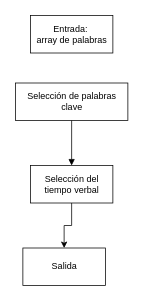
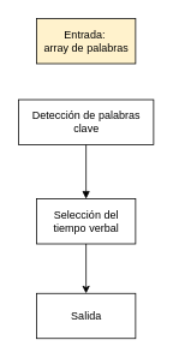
  <mxCell id="0" />
  <mxCell id="1" parent="0" />
- <mxCell id="2" value="Entrada:&amp;nbsp;&lt;br&gt;array de palabras&lt;br&gt;" style="html=1;" parent="1" vertex="1"><mxGeometry x="40" y="20" width="110" height="50" as="geometry" /></mxCell>
- <mxCell id="3" value="Selección de palabras&lt;br&gt;clave&lt;br&gt;" style="html=1;" parent="1" vertex="1"><mxGeometry x="20" y="110" width="150" height="50" as="geometry" /></mxCell>
- <mxCell id="4" value="Salida&lt;br&gt;" style="html=1;" parent="1" vertex="1"><mxGeometry x="30" y="330" width="110" height="50" as="geometry" /></mxCell>
+ <mxCell id="2" value="Entrada:&amp;nbsp;&lt;br&gt;array de palabras&lt;br&gt;" style="html=1;fillColor=#fff2cc;" parent="1" vertex="1"><mxGeometry x="40" y="20" width="110" height="50" as="geometry" /></mxCell>
+ <mxCell id="3" value="Detección de palabras&lt;br&gt;clave&lt;br&gt;" style="html=1;" parent="1" vertex="1"><mxGeometry x="20" y="110" width="150" height="50" as="geometry" /></mxCell>
+ <mxCell id="4" value="Salida&lt;br&gt;" style="html=1;" parent="1" vertex="1"><mxGeometry x="40" y="325" width="110" height="50" as="geometry" /></mxCell>
  <mxCell id="5" value="" style="html=1;verticalAlign=bottom;endArrow=block;entryX=0.5;entryY=0;entryDx=0;entryDy=0;exitX=0.5;exitY=1;exitDx=0;exitDy=0;" parent="1" source="3" edge="1"><mxGeometry width="80" relative="1" as="geometry"><mxPoint x="95" y="170" as="sourcePoint" /><mxPoint x="95" y="220" as="targetPoint" /></mxGeometry></mxCell>
  <mxCell id="6" value="" style="edgeStyle=orthogonalEdgeStyle;rounded=0;orthogonalLoop=1;jettySize=auto;html=1;" edge="1" parent="1" source="7" target="4"><mxGeometry relative="1" as="geometry" /></mxCell>
  <mxCell id="7" value="Selección del&lt;br&gt;tiempo verbal&lt;br&gt;" style="html=1;" vertex="1" parent="1"><mxGeometry x="40" y="220" width="110" height="50" as="geometry" /></mxCell>
